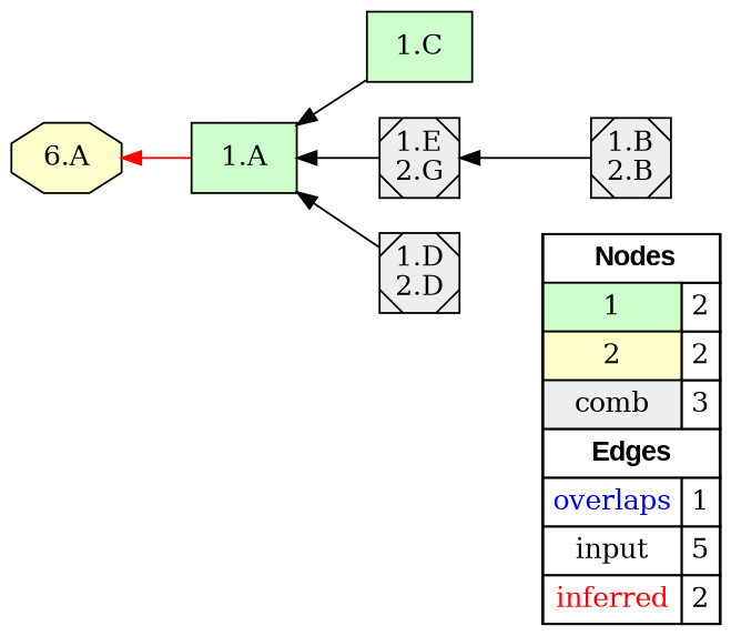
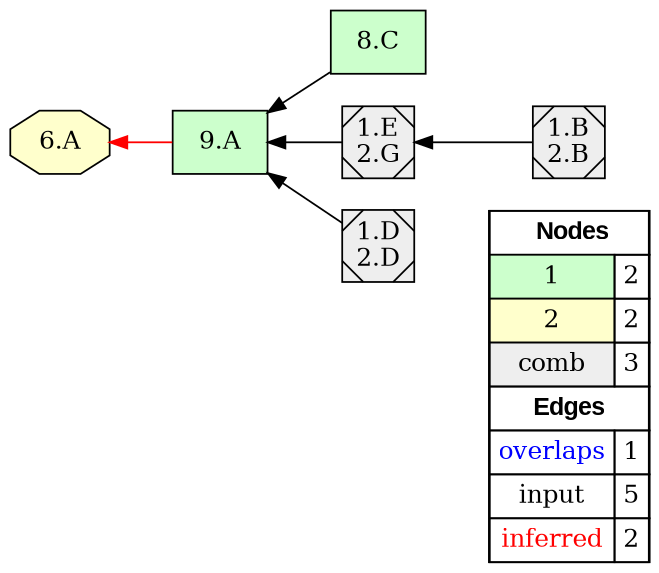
  digraph {
    rankdir=RL
    node [fillcolor="#EEEEEE" shape=box style=filled]
    edge [arrowhead=normal color="#000000" constraint=true penwidth=1 style=solid]
    n1 [fillcolor=white label=<   <TABLE BORDER="0" CELLBORDER="1" CELLSPACING="0" CELLPADDING="4">  <TR> <TD COLSPAN="2"><font face="Arial Black"> Nodes</font></TD> </TR>  <TR>   <TD bgcolor="#CCFFCC">1</TD>   <TD>2</TD>   </TR>  <TR>   <TD bgcolor="#FFFFCC">2</TD>   <TD>2</TD>   </TR>  <TR>   <TD bgcolor="#EEEEEE">comb</TD>   <TD>3</TD>   </TR>  <TR> <TD COLSPAN="2"><font face = "Arial Black"> Edges </font></TD> </TR>  <TR>   <TD><font color ="#0000FF">overlaps</font></TD>   <TD>1</TD>   </TR>  <TR>   <TD><font color ="#000000">input</font></TD>   <TD>5</TD>   </TR>  <TR>   <TD><font color ="#FF0000">inferred</font></TD>   <TD>2</TD>   </TR>  </TABLE>   > margin=0]
-   "1.C" [fillcolor="#CCFFCC"]
-   "1.A" [fillcolor="#CCFFCC"]
+   "1.C" [fillcolor="#CCFFCC" label="8.C"]
+   "1.A" [fillcolor="#CCFFCC" label="9.A"]
    n4 [fillcolor="#FFFFCC" label="6.A" shape=octagon]
    "1.B\n2.B" [shape=Msquare]
    "1.E\n2.G" [shape=Msquare]
    "1.D\n2.D" [shape=Msquare]
    subgraph sub_1 {
      rank=min
      n1
    }
    "1.C" -> "1.A"
    "1.A" -> n4 [color="#FF0000"]
    "1.B\n2.B" -> "1.E\n2.G"
    "1.E\n2.G" -> "1.A"
    "1.D\n2.D" -> "1.A"
  }
